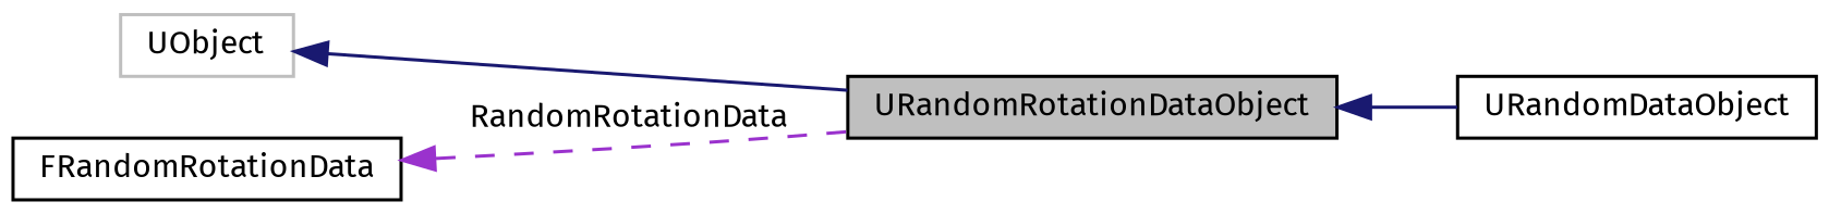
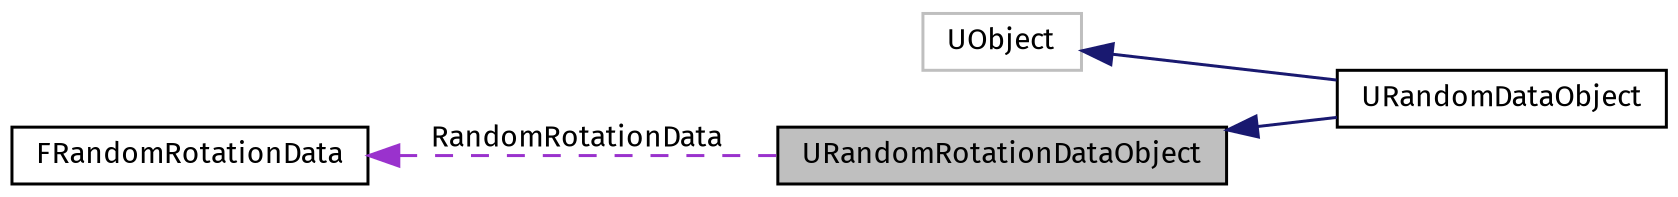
  digraph {
    fontname="Fira Sans"
    rankdir=LR
    node [color=black fillcolor=white fontname="Fira Sans" fontsize=10 shape=record style=filled]
    edge [color=midnightblue dir=back fontname="Fira Sans" fontsize=10 labelfontname=Helvetica labelfontsize=10 style=solid]
    n1 [fillcolor=grey75 fontcolor=black height=0.2 label=URandomRotationDataObject width=0.4]
    n2 [height=0.2 label=URandomDataObject width=0.4]
    n3 [color=grey75 height=0.2 label=UObject width=0.4]
    n4 [height=0.2 label=FRandomRotationData width=0.4]
    n1 -> n2
-   n3 -> n1
+   n3 -> n2
    n4 -> n1 [color=darkorchid3 label=" RandomRotationData" style=dashed]
  }
